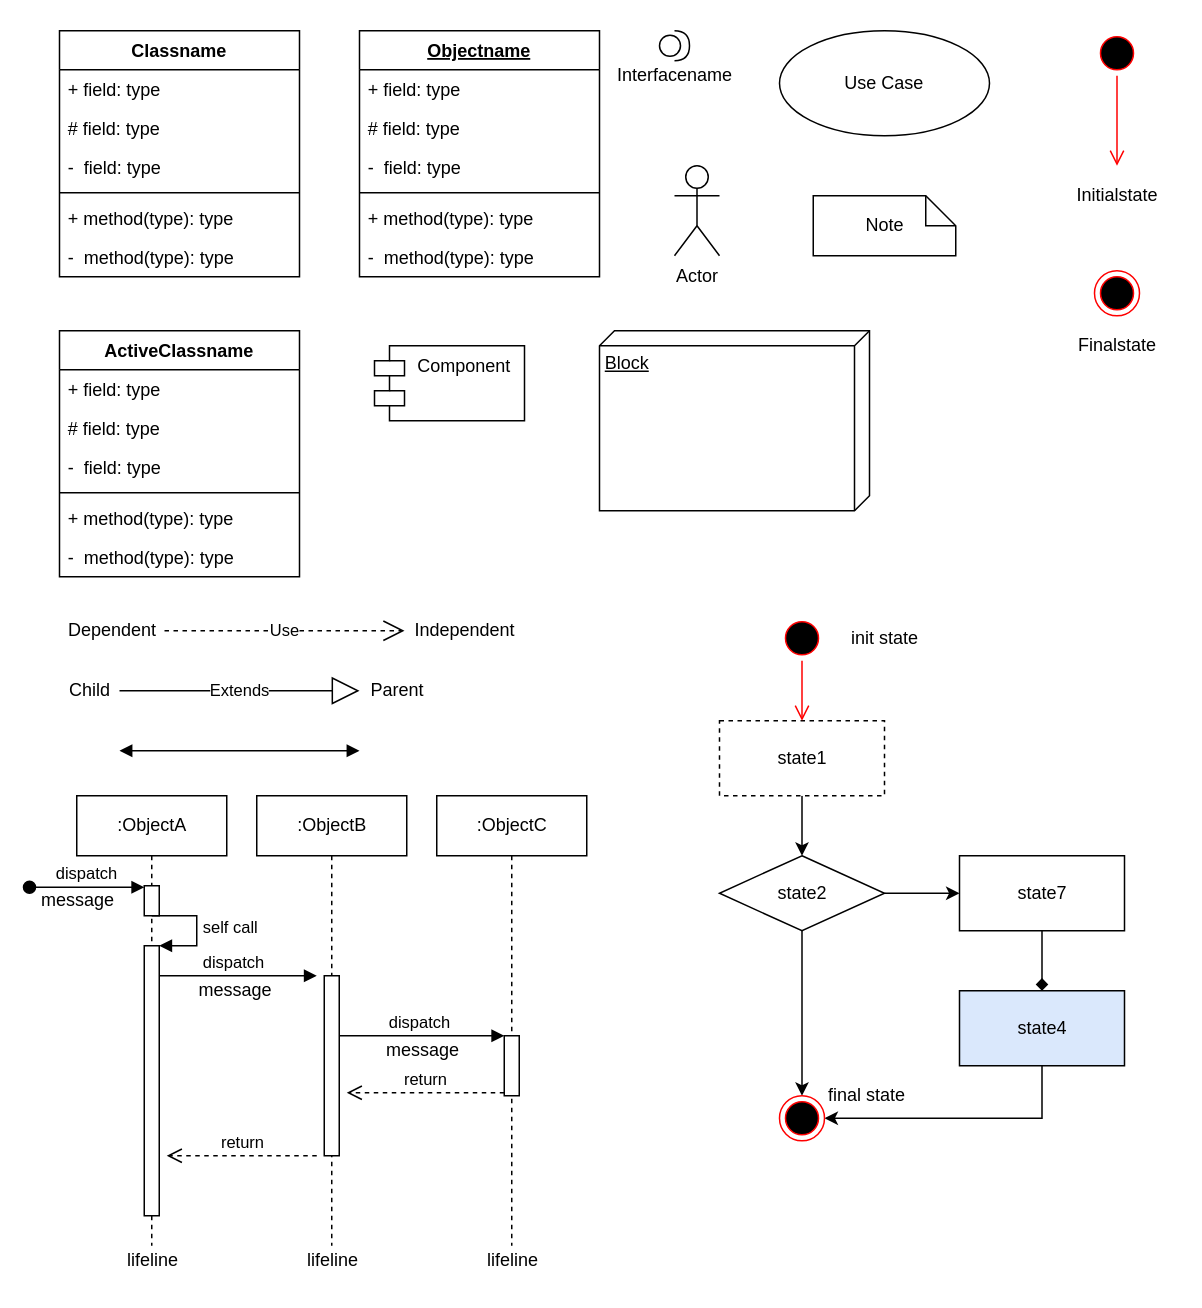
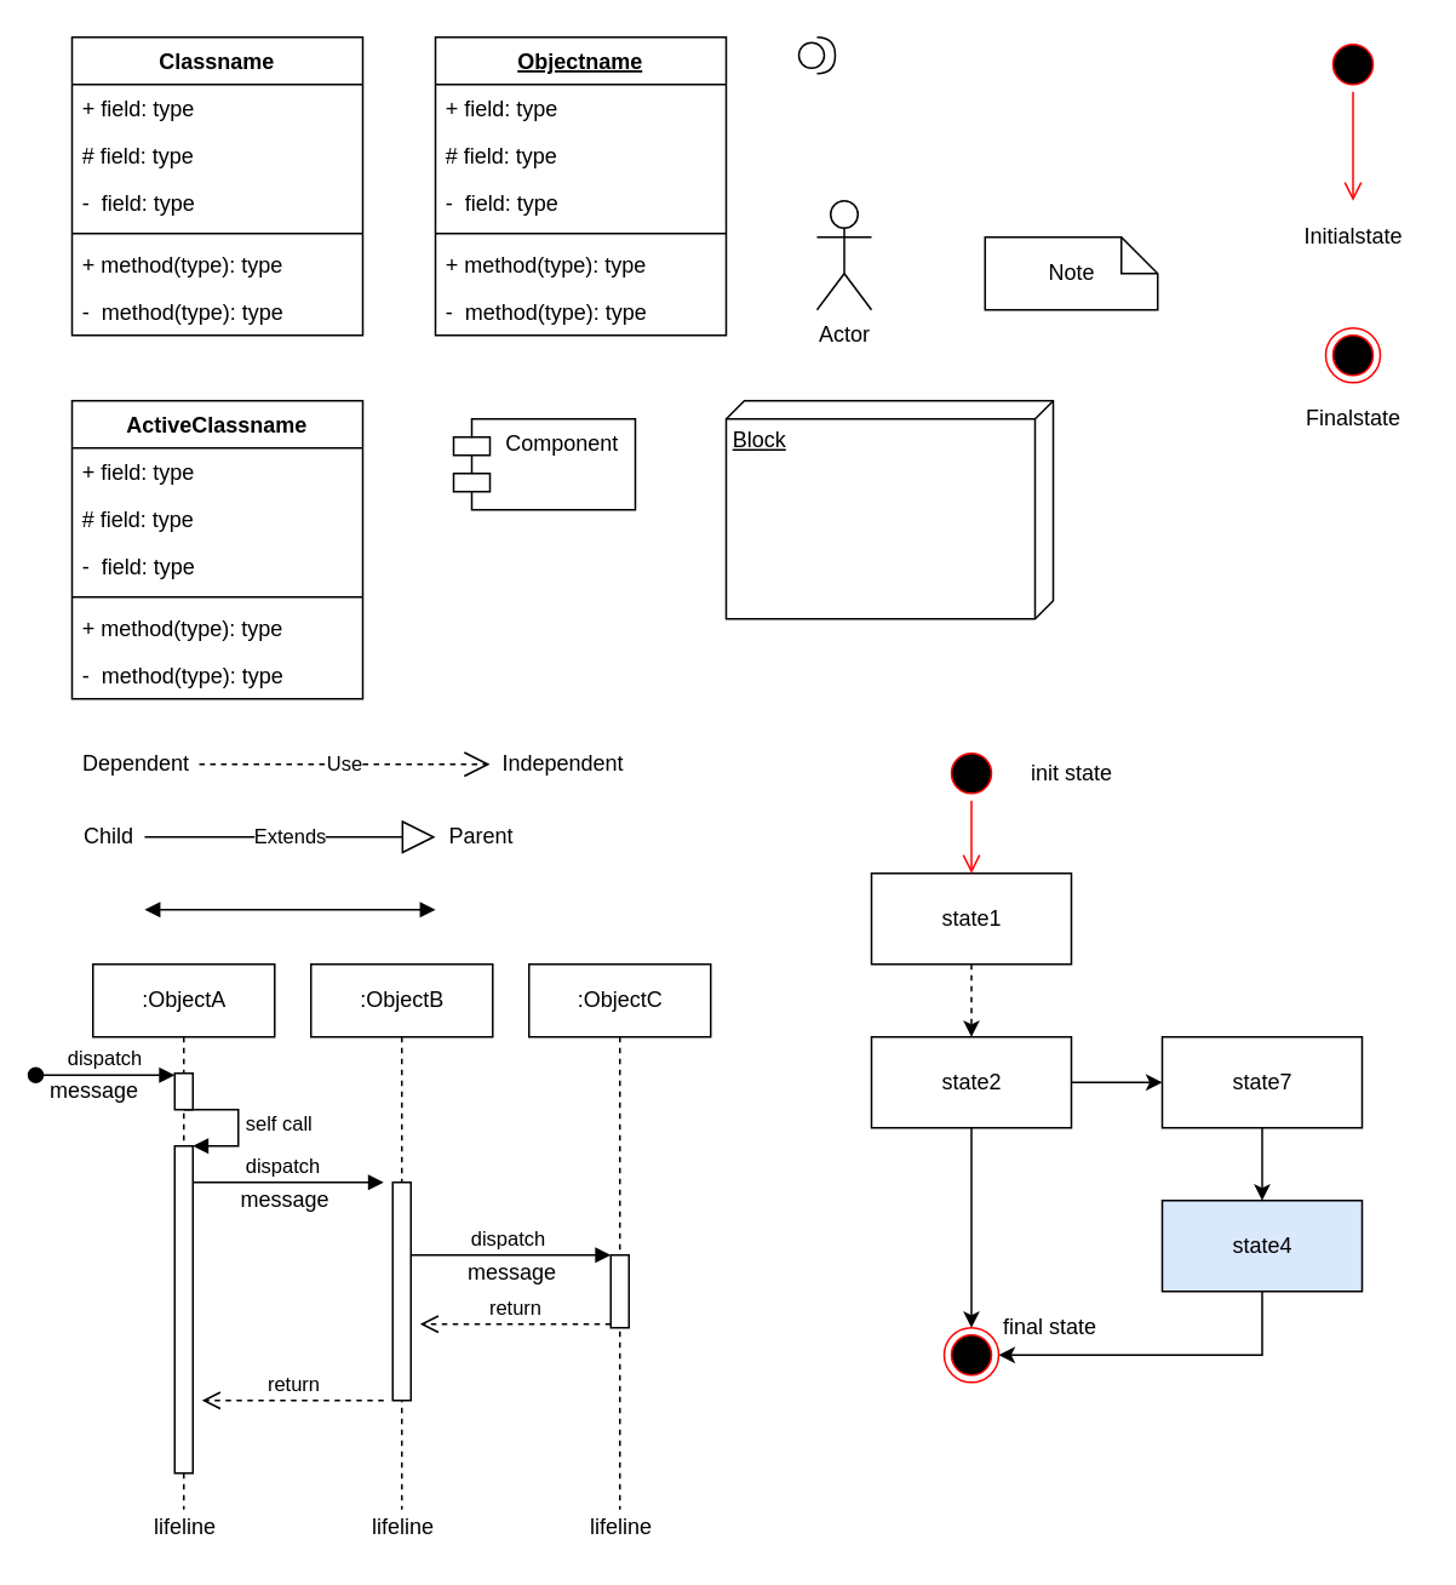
  <mxCell id="0" />
  <mxCell id="1" parent="0" />
  <mxCell id="2" value="Classname" style="swimlane;fontStyle=1;align=center;verticalAlign=top;childLayout=stackLayout;horizontal=1;startSize=26;horizontalStack=0;resizeParent=1;resizeParentMax=0;resizeLast=0;collapsible=1;marginBottom=0;" vertex="1" parent="1"><mxGeometry x="39" y="20" width="160" height="164" as="geometry" /></mxCell>
  <mxCell id="3" value="+ field: type" style="text;strokeColor=none;fillColor=none;align=left;verticalAlign=top;spacingLeft=4;spacingRight=4;overflow=hidden;rotatable=0;points=[[0,0.5],[1,0.5]];portConstraint=eastwest;" vertex="1" parent="2"><mxGeometry y="26" width="160" height="26" as="geometry" /></mxCell>
  <mxCell id="4" value="# field: type" style="text;strokeColor=none;fillColor=none;align=left;verticalAlign=top;spacingLeft=4;spacingRight=4;overflow=hidden;rotatable=0;points=[[0,0.5],[1,0.5]];portConstraint=eastwest;" vertex="1" parent="2"><mxGeometry y="52" width="160" height="26" as="geometry" /></mxCell>
  <mxCell id="5" value="-  field: type" style="text;strokeColor=none;fillColor=none;align=left;verticalAlign=top;spacingLeft=4;spacingRight=4;overflow=hidden;rotatable=0;points=[[0,0.5],[1,0.5]];portConstraint=eastwest;" vertex="1" parent="2"><mxGeometry y="78" width="160" height="26" as="geometry" /></mxCell>
  <mxCell id="6" value="" style="line;strokeWidth=1;fillColor=none;align=left;verticalAlign=middle;spacingTop=-1;spacingLeft=3;spacingRight=3;rotatable=0;labelPosition=right;points=[];portConstraint=eastwest;" vertex="1" parent="2"><mxGeometry y="104" width="160" height="8" as="geometry" /></mxCell>
  <mxCell id="7" value="+ method(type): type" style="text;strokeColor=none;fillColor=none;align=left;verticalAlign=top;spacingLeft=4;spacingRight=4;overflow=hidden;rotatable=0;points=[[0,0.5],[1,0.5]];portConstraint=eastwest;" vertex="1" parent="2"><mxGeometry y="112" width="160" height="26" as="geometry" /></mxCell>
  <mxCell id="8" value="-  method(type): type" style="text;strokeColor=none;fillColor=none;align=left;verticalAlign=top;spacingLeft=4;spacingRight=4;overflow=hidden;rotatable=0;points=[[0,0.5],[1,0.5]];portConstraint=eastwest;" vertex="1" parent="2"><mxGeometry y="138" width="160" height="26" as="geometry" /></mxCell>
  <mxCell id="9" value="Objectname" style="swimlane;fontStyle=5;align=center;verticalAlign=top;childLayout=stackLayout;horizontal=1;startSize=26;horizontalStack=0;resizeParent=1;resizeParentMax=0;resizeLast=0;collapsible=1;marginBottom=0;" vertex="1" parent="1"><mxGeometry x="239" y="20" width="160" height="164" as="geometry" /></mxCell>
  <mxCell id="10" value="+ field: type" style="text;strokeColor=none;fillColor=none;align=left;verticalAlign=top;spacingLeft=4;spacingRight=4;overflow=hidden;rotatable=0;points=[[0,0.5],[1,0.5]];portConstraint=eastwest;" vertex="1" parent="9"><mxGeometry y="26" width="160" height="26" as="geometry" /></mxCell>
  <mxCell id="11" value="# field: type" style="text;strokeColor=none;fillColor=none;align=left;verticalAlign=top;spacingLeft=4;spacingRight=4;overflow=hidden;rotatable=0;points=[[0,0.5],[1,0.5]];portConstraint=eastwest;" vertex="1" parent="9"><mxGeometry y="52" width="160" height="26" as="geometry" /></mxCell>
  <mxCell id="12" value="-  field: type" style="text;strokeColor=none;fillColor=none;align=left;verticalAlign=top;spacingLeft=4;spacingRight=4;overflow=hidden;rotatable=0;points=[[0,0.5],[1,0.5]];portConstraint=eastwest;" vertex="1" parent="9"><mxGeometry y="78" width="160" height="26" as="geometry" /></mxCell>
  <mxCell id="13" value="" style="line;strokeWidth=1;fillColor=none;align=left;verticalAlign=middle;spacingTop=-1;spacingLeft=3;spacingRight=3;rotatable=0;labelPosition=right;points=[];portConstraint=eastwest;" vertex="1" parent="9"><mxGeometry y="104" width="160" height="8" as="geometry" /></mxCell>
  <mxCell id="14" value="+ method(type): type" style="text;strokeColor=none;fillColor=none;align=left;verticalAlign=top;spacingLeft=4;spacingRight=4;overflow=hidden;rotatable=0;points=[[0,0.5],[1,0.5]];portConstraint=eastwest;" vertex="1" parent="9"><mxGeometry y="112" width="160" height="26" as="geometry" /></mxCell>
  <mxCell id="15" value="-  method(type): type" style="text;strokeColor=none;fillColor=none;align=left;verticalAlign=top;spacingLeft=4;spacingRight=4;overflow=hidden;rotatable=0;points=[[0,0.5],[1,0.5]];portConstraint=eastwest;" vertex="1" parent="9"><mxGeometry y="138" width="160" height="26" as="geometry" /></mxCell>
  <mxCell id="16" value="" style="shape=providedRequiredInterface;html=1;verticalLabelPosition=bottom;" vertex="1" parent="1"><mxGeometry x="439" y="20" width="20" height="20" as="geometry" /></mxCell>
- <mxCell id="17" value="Interfacename" style="text;html=1;align=center;verticalAlign=middle;resizable=0;points=[];autosize=1;strokeColor=none;" vertex="1" parent="1"><mxGeometry x="404" y="40" width="90" height="20" as="geometry" /></mxCell>
- <mxCell id="18" value="Use Case" style="ellipse;whiteSpace=wrap;html=1;" vertex="1" parent="1"><mxGeometry x="519" y="20" width="140" height="70" as="geometry" /></mxCell>
  <mxCell id="19" value="Actor" style="shape=umlActor;verticalLabelPosition=bottom;verticalAlign=top;html=1;" vertex="1" parent="1"><mxGeometry x="449" y="110" width="30" height="60" as="geometry" /></mxCell>
  <mxCell id="20" value="" style="ellipse;html=1;shape=startState;fillColor=#000000;strokeColor=#ff0000;" vertex="1" parent="1"><mxGeometry x="729" y="20" width="30" height="30" as="geometry" /></mxCell>
  <mxCell id="21" value="" style="edgeStyle=orthogonalEdgeStyle;html=1;verticalAlign=bottom;endArrow=open;endSize=8;strokeColor=#ff0000;" edge="1" source="20" parent="1"><mxGeometry relative="1" as="geometry"><mxPoint x="744" y="110" as="targetPoint" /></mxGeometry></mxCell>
  <mxCell id="22" value="Initialstate" style="text;html=1;align=center;verticalAlign=middle;resizable=0;points=[];autosize=1;strokeColor=none;" vertex="1" parent="1"><mxGeometry x="709" y="120" width="70" height="20" as="geometry" /></mxCell>
  <mxCell id="23" value="" style="ellipse;html=1;shape=endState;fillColor=#000000;strokeColor=#ff0000;" vertex="1" parent="1"><mxGeometry x="729" y="180" width="30" height="30" as="geometry" /></mxCell>
  <mxCell id="24" value="Finalstate" style="text;html=1;align=center;verticalAlign=middle;resizable=0;points=[];autosize=1;strokeColor=none;" vertex="1" parent="1"><mxGeometry x="709" y="220" width="70" height="20" as="geometry" /></mxCell>
  <mxCell id="25" value="ActiveClassname" style="swimlane;fontStyle=1;align=center;verticalAlign=top;childLayout=stackLayout;horizontal=1;startSize=26;horizontalStack=0;resizeParent=1;resizeParentMax=0;resizeLast=0;collapsible=1;marginBottom=0;" vertex="1" parent="1"><mxGeometry x="39" y="220" width="160" height="164" as="geometry" /></mxCell>
  <mxCell id="26" value="+ field: type" style="text;strokeColor=none;fillColor=none;align=left;verticalAlign=top;spacingLeft=4;spacingRight=4;overflow=hidden;rotatable=0;points=[[0,0.5],[1,0.5]];portConstraint=eastwest;" vertex="1" parent="25"><mxGeometry y="26" width="160" height="26" as="geometry" /></mxCell>
  <mxCell id="27" value="# field: type" style="text;strokeColor=none;fillColor=none;align=left;verticalAlign=top;spacingLeft=4;spacingRight=4;overflow=hidden;rotatable=0;points=[[0,0.5],[1,0.5]];portConstraint=eastwest;" vertex="1" parent="25"><mxGeometry y="52" width="160" height="26" as="geometry" /></mxCell>
  <mxCell id="28" value="-  field: type" style="text;strokeColor=none;fillColor=none;align=left;verticalAlign=top;spacingLeft=4;spacingRight=4;overflow=hidden;rotatable=0;points=[[0,0.5],[1,0.5]];portConstraint=eastwest;" vertex="1" parent="25"><mxGeometry y="78" width="160" height="26" as="geometry" /></mxCell>
  <mxCell id="29" value="" style="line;strokeWidth=1;fillColor=none;align=left;verticalAlign=middle;spacingTop=-1;spacingLeft=3;spacingRight=3;rotatable=0;labelPosition=right;points=[];portConstraint=eastwest;" vertex="1" parent="25"><mxGeometry y="104" width="160" height="8" as="geometry" /></mxCell>
  <mxCell id="30" value="+ method(type): type" style="text;strokeColor=none;fillColor=none;align=left;verticalAlign=top;spacingLeft=4;spacingRight=4;overflow=hidden;rotatable=0;points=[[0,0.5],[1,0.5]];portConstraint=eastwest;" vertex="1" parent="25"><mxGeometry y="112" width="160" height="26" as="geometry" /></mxCell>
  <mxCell id="31" value="-  method(type): type" style="text;strokeColor=none;fillColor=none;align=left;verticalAlign=top;spacingLeft=4;spacingRight=4;overflow=hidden;rotatable=0;points=[[0,0.5],[1,0.5]];portConstraint=eastwest;" vertex="1" parent="25"><mxGeometry y="138" width="160" height="26" as="geometry" /></mxCell>
  <mxCell id="32" value="Component" style="shape=module;align=left;spacingLeft=20;align=center;verticalAlign=top;" vertex="1" parent="1"><mxGeometry x="249" y="230" width="100" height="50" as="geometry" /></mxCell>
  <mxCell id="33" value="Block" style="verticalAlign=top;align=left;spacingTop=8;spacingLeft=2;spacingRight=12;shape=cube;size=10;direction=south;fontStyle=4;html=1;" vertex="1" parent="1"><mxGeometry x="399" y="220" width="180" height="120" as="geometry" /></mxCell>
  <mxCell id="34" value="Note" style="shape=note;size=20;whiteSpace=wrap;html=1;" vertex="1" parent="1"><mxGeometry x="541.5" y="130" width="95" height="40" as="geometry" /></mxCell>
  <mxCell id="35" value="Use" style="endArrow=open;endSize=12;dashed=1;html=1;" edge="1" parent="1"><mxGeometry width="160" relative="1" as="geometry"><mxPoint x="109" y="420" as="sourcePoint" /><mxPoint x="269" y="420" as="targetPoint" /></mxGeometry></mxCell>
  <mxCell id="36" value="Dependent" style="text;html=1;align=center;verticalAlign=middle;resizable=0;points=[];autosize=1;strokeColor=none;" vertex="1" parent="1"><mxGeometry x="39" y="410" width="70" height="20" as="geometry" /></mxCell>
  <mxCell id="37" value="Independent" style="text;html=1;align=center;verticalAlign=middle;resizable=0;points=[];autosize=1;strokeColor=none;" vertex="1" parent="1"><mxGeometry x="269" y="410" width="80" height="20" as="geometry" /></mxCell>
  <mxCell id="38" value="" style="endArrow=block;startArrow=block;endFill=1;startFill=1;html=1;" edge="1" parent="1"><mxGeometry width="160" relative="1" as="geometry"><mxPoint x="79" y="500" as="sourcePoint" /><mxPoint x="239" y="500" as="targetPoint" /></mxGeometry></mxCell>
  <mxCell id="39" value="Extends" style="endArrow=block;endSize=16;endFill=0;html=1;" edge="1" parent="1"><mxGeometry width="160" relative="1" as="geometry"><mxPoint x="79" y="460" as="sourcePoint" /><mxPoint x="239" y="460" as="targetPoint" /></mxGeometry></mxCell>
  <mxCell id="40" value="Parent" style="text;html=1;align=center;verticalAlign=middle;resizable=0;points=[];autosize=1;strokeColor=none;" vertex="1" parent="1"><mxGeometry x="239" y="450" width="50" height="20" as="geometry" /></mxCell>
  <mxCell id="41" value="Child" style="text;html=1;align=center;verticalAlign=middle;resizable=0;points=[];autosize=1;strokeColor=none;" vertex="1" parent="1"><mxGeometry x="39" y="450" width="40" height="20" as="geometry" /></mxCell>
  <mxCell id="42" value=":ObjectA" style="shape=umlLifeline;perimeter=lifelinePerimeter;whiteSpace=wrap;html=1;container=1;collapsible=0;recursiveResize=0;outlineConnect=0;startSize=26;strokeColor=#000000;" vertex="1" parent="1"><mxGeometry x="50.5" y="530" width="100" height="300" as="geometry" /></mxCell>
  <mxCell id="43" value="dispatch" style="html=1;verticalAlign=bottom;endArrow=block;startSize=26;" edge="1" parent="42" source="42"><mxGeometry width="80" relative="1" as="geometry"><mxPoint x="80" y="120" as="sourcePoint" /><mxPoint x="160" y="120" as="targetPoint" /></mxGeometry></mxCell>
  <mxCell id="44" value="" style="html=1;points=[];perimeter=orthogonalPerimeter;startSize=26;strokeColor=#000000;" vertex="1" parent="42"><mxGeometry x="45" y="100" width="10" height="180" as="geometry" /></mxCell>
  <mxCell id="45" value="self call" style="edgeStyle=orthogonalEdgeStyle;html=1;align=left;spacingLeft=2;endArrow=block;rounded=0;entryX=1;entryY=0;startSize=26;" edge="1" target="44" parent="42"><mxGeometry relative="1" as="geometry"><mxPoint x="50" y="80" as="sourcePoint" /><Array as="points"><mxPoint x="80" y="80" /></Array></mxGeometry></mxCell>
  <mxCell id="46" value="return" style="html=1;verticalAlign=bottom;endArrow=open;dashed=1;endSize=8;" edge="1" parent="42"><mxGeometry relative="1" as="geometry"><mxPoint x="160" y="240" as="sourcePoint" /><mxPoint x="60" y="240" as="targetPoint" /></mxGeometry></mxCell>
  <mxCell id="47" value=":ObjectB" style="shape=umlLifeline;perimeter=lifelinePerimeter;whiteSpace=wrap;html=1;container=1;collapsible=0;recursiveResize=0;outlineConnect=0;startSize=26;strokeColor=#000000;" vertex="1" parent="1"><mxGeometry x="170.5" y="530" width="100" height="300" as="geometry" /></mxCell>
  <mxCell id="48" value=":ObjectC" style="shape=umlLifeline;perimeter=lifelinePerimeter;whiteSpace=wrap;html=1;container=1;collapsible=0;recursiveResize=0;outlineConnect=0;startSize=26;strokeColor=#000000;" vertex="1" parent="1"><mxGeometry x="290.5" y="530" width="100" height="300" as="geometry" /></mxCell>
  <mxCell id="49" value="" style="html=1;points=[];perimeter=orthogonalPerimeter;startSize=26;strokeColor=#000000;" vertex="1" parent="48"><mxGeometry x="45" y="160" width="10" height="40" as="geometry" /></mxCell>
  <mxCell id="50" value="return" style="html=1;verticalAlign=bottom;endArrow=open;dashed=1;endSize=8;exitX=0;exitY=0.95;" edge="1" source="49" parent="1"><mxGeometry relative="1" as="geometry"><mxPoint x="230.5" y="728" as="targetPoint" /></mxGeometry></mxCell>
  <mxCell id="51" value="dispatch" style="html=1;verticalAlign=bottom;endArrow=block;entryX=0;entryY=0;startSize=26;" edge="1" target="49" parent="1"><mxGeometry relative="1" as="geometry"><mxPoint x="220.5" y="690" as="sourcePoint" /></mxGeometry></mxCell>
  <mxCell id="52" value="" style="html=1;points=[];perimeter=orthogonalPerimeter;startSize=26;strokeColor=#000000;" vertex="1" parent="1"><mxGeometry x="215.5" y="650" width="10" height="120" as="geometry" /></mxCell>
  <mxCell id="53" value="" style="html=1;points=[];perimeter=orthogonalPerimeter;startSize=26;strokeColor=#000000;" vertex="1" parent="1"><mxGeometry x="95.5" y="590" width="10" height="20" as="geometry" /></mxCell>
  <mxCell id="54" value="dispatch" style="html=1;verticalAlign=bottom;startArrow=oval;endArrow=block;startSize=8;exitX=-0.025;exitY=0.05;exitDx=0;exitDy=0;exitPerimeter=0;" edge="1" target="53" parent="1" source="57"><mxGeometry relative="1" as="geometry"><mxPoint x="10.5" y="590" as="sourcePoint" /></mxGeometry></mxCell>
  <mxCell id="55" value="message" style="text;html=1;align=center;verticalAlign=middle;resizable=0;points=[];autosize=1;strokeColor=none;" vertex="1" parent="1"><mxGeometry x="125.5" y="650" width="60" height="20" as="geometry" /></mxCell>
  <mxCell id="56" value="message" style="text;html=1;align=center;verticalAlign=middle;resizable=0;points=[];autosize=1;strokeColor=none;" vertex="1" parent="1"><mxGeometry x="250.5" y="690" width="60" height="20" as="geometry" /></mxCell>
  <mxCell id="57" value="message" style="text;html=1;align=center;verticalAlign=middle;resizable=0;points=[];autosize=1;strokeColor=none;" vertex="1" parent="1"><mxGeometry x="20.5" y="590" width="60" height="20" as="geometry" /></mxCell>
  <mxCell id="58" value="lifeline" style="text;html=1;align=center;verticalAlign=middle;resizable=0;points=[];autosize=1;strokeColor=none;" vertex="1" parent="1"><mxGeometry x="75.5" y="830" width="50" height="20" as="geometry" /></mxCell>
  <mxCell id="59" value="lifeline" style="text;html=1;align=center;verticalAlign=middle;resizable=0;points=[];autosize=1;strokeColor=none;" vertex="1" parent="1"><mxGeometry x="195.5" y="830" width="50" height="20" as="geometry" /></mxCell>
  <mxCell id="60" value="lifeline" style="text;html=1;align=center;verticalAlign=middle;resizable=0;points=[];autosize=1;strokeColor=none;" vertex="1" parent="1"><mxGeometry x="315.5" y="830" width="50" height="20" as="geometry" /></mxCell>
- <mxCell id="61" style="edgeStyle=orthogonalEdgeStyle;rounded=0;orthogonalLoop=1;jettySize=auto;html=1;exitX=0.5;exitY=1;exitDx=0;exitDy=0;entryX=0.5;entryY=0;entryDx=0;entryDy=0;startSize=26;" edge="1" parent="1" source="62" target="67"><mxGeometry relative="1" as="geometry" /></mxCell>
- <mxCell id="62" value="state1" style="html=1;startSize=26;strokeColor=#000000;dashed=1;" vertex="1" parent="1"><mxGeometry x="479" y="480" width="110" height="50" as="geometry" /></mxCell>
+ <mxCell id="61" style="edgeStyle=orthogonalEdgeStyle;rounded=0;orthogonalLoop=1;jettySize=auto;html=1;exitX=0.5;exitY=1;exitDx=0;exitDy=0;entryX=0.5;entryY=0;entryDx=0;entryDy=0;startSize=26;dashed=1;" edge="1" parent="1" source="62" target="67"><mxGeometry relative="1" as="geometry" /></mxCell>
+ <mxCell id="62" value="state1" style="html=1;startSize=26;strokeColor=#000000;" vertex="1" parent="1"><mxGeometry x="479" y="480" width="110" height="50" as="geometry" /></mxCell>
  <mxCell id="63" value="" style="ellipse;html=1;shape=startState;fillColor=#000000;strokeColor=#ff0000;startSize=26;" vertex="1" parent="1"><mxGeometry x="519" y="410" width="30" height="30" as="geometry" /></mxCell>
  <mxCell id="64" value="" style="edgeStyle=orthogonalEdgeStyle;html=1;verticalAlign=bottom;endArrow=open;endSize=8;strokeColor=#ff0000;entryX=0.5;entryY=0;entryDx=0;entryDy=0;exitX=0.5;exitY=1;exitDx=0;exitDy=0;" edge="1" source="63" parent="1" target="62"><mxGeometry relative="1" as="geometry"><mxPoint x="534" y="475" as="targetPoint" /></mxGeometry></mxCell>
  <mxCell id="65" style="edgeStyle=orthogonalEdgeStyle;rounded=0;orthogonalLoop=1;jettySize=auto;html=1;exitX=0.5;exitY=1;exitDx=0;exitDy=0;entryX=0.5;entryY=0;entryDx=0;entryDy=0;startSize=26;" edge="1" parent="1" source="67" target="72"><mxGeometry relative="1" as="geometry" /></mxCell>
  <mxCell id="66" style="edgeStyle=orthogonalEdgeStyle;rounded=0;orthogonalLoop=1;jettySize=auto;html=1;exitX=1;exitY=0.5;exitDx=0;exitDy=0;entryX=0;entryY=0.5;entryDx=0;entryDy=0;startSize=26;" edge="1" parent="1" source="67" target="69"><mxGeometry relative="1" as="geometry" /></mxCell>
- <mxCell id="67" value="state2" style="rhombus;html=1;startSize=26;strokeColor=#000000;" vertex="1" parent="1"><mxGeometry x="479" y="570" width="110" height="50" as="geometry" /></mxCell>
- <mxCell id="68" style="edgeStyle=orthogonalEdgeStyle;rounded=0;orthogonalLoop=1;jettySize=auto;html=1;exitX=0.5;exitY=1;exitDx=0;exitDy=0;entryX=0.5;entryY=0;entryDx=0;entryDy=0;startSize=26;endArrow=diamond;" edge="1" parent="1" source="69" target="71"><mxGeometry relative="1" as="geometry" /></mxCell>
+ <mxCell id="67" value="state2" style="html=1;startSize=26;strokeColor=#000000;" vertex="1" parent="1"><mxGeometry x="479" y="570" width="110" height="50" as="geometry" /></mxCell>
+ <mxCell id="68" style="edgeStyle=orthogonalEdgeStyle;rounded=0;orthogonalLoop=1;jettySize=auto;html=1;exitX=0.5;exitY=1;exitDx=0;exitDy=0;entryX=0.5;entryY=0;entryDx=0;entryDy=0;startSize=26;" edge="1" parent="1" source="69" target="71"><mxGeometry relative="1" as="geometry" /></mxCell>
  <mxCell id="69" value="state7" style="html=1;startSize=26;strokeColor=#000000;" vertex="1" parent="1"><mxGeometry x="639" y="570" width="110" height="50" as="geometry" /></mxCell>
  <mxCell id="70" style="edgeStyle=orthogonalEdgeStyle;rounded=0;orthogonalLoop=1;jettySize=auto;html=1;exitX=0.5;exitY=1;exitDx=0;exitDy=0;entryX=1;entryY=0.5;entryDx=0;entryDy=0;startSize=26;" edge="1" parent="1" source="71" target="72"><mxGeometry relative="1" as="geometry" /></mxCell>
  <mxCell id="71" value="state4" style="html=1;startSize=26;strokeColor=#000000;fillColor=#dae8fc;" vertex="1" parent="1"><mxGeometry x="639" y="660" width="110" height="50" as="geometry" /></mxCell>
  <mxCell id="72" value="" style="ellipse;html=1;shape=endState;fillColor=#000000;strokeColor=#ff0000;startSize=26;" vertex="1" parent="1"><mxGeometry x="519" y="730" width="30" height="30" as="geometry" /></mxCell>
  <mxCell id="73" value="init state" style="text;html=1;align=center;verticalAlign=middle;resizable=0;points=[];autosize=1;strokeColor=none;" vertex="1" parent="1"><mxGeometry x="559" y="415" width="60" height="20" as="geometry" /></mxCell>
  <mxCell id="74" value="final state" style="text;html=1;align=center;verticalAlign=middle;resizable=0;points=[];autosize=1;strokeColor=none;" vertex="1" parent="1"><mxGeometry x="541.5" y="720" width="70" height="20" as="geometry" /></mxCell>
